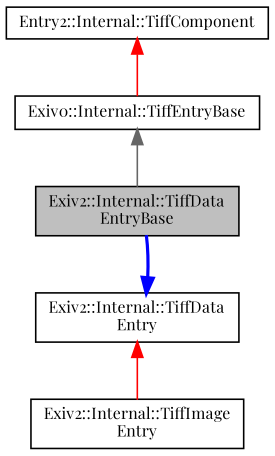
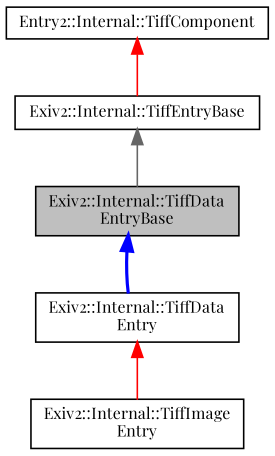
  digraph {
    fontname="Playfair Display"
    node [color=black fillcolor=white fontname="Playfair Display" fontsize=10 shape=record style=filled]
    edge [color=red dir=back fontname="Playfair Display" fontsize=10 labelfontname=FreeSans labelfontsize=10 style=solid]
    n1 [fillcolor=grey75 fontcolor=black height=0.2 label="Exiv2::Internal::TiffData\lEntryBase" width=0.4]
    n2 [height=0.2 label="Exiv2::Internal::TiffData\lEntry" width=0.4]
    n3 [height=0.2 label="Exiv2::Internal::TiffImage\lEntry" width=0.4]
-   n4 [height=0.2 label="Exiv0::Internal::TiffEntryBase" width=0.4]
+   n4 [height=0.2 label="Exiv2::Internal::TiffEntryBase" width=0.4]
    n5 [height=0.2 label="Entry2::Internal::TiffComponent" width=0.4]
-   n2 -> n1 [color=blue style=bold]
+   n1 -> n2 [color=blue style=bold]
    n2 -> n3
    n4 -> n1 [color=gray40]
    n5 -> n4
  }
